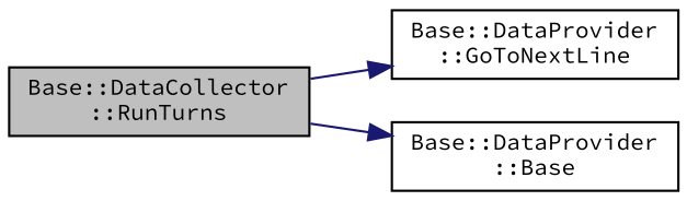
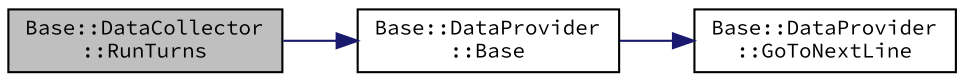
  digraph {
    fontname="Source Code Pro"
    rankdir=LR
    node [color=black fillcolor=white fontname="Source Code Pro" fontsize=10 shape=record style=filled]
    edge [color=midnightblue fontname="Source Code Pro" fontsize=10 labelfontname=Helvetica labelfontsize=10 style=solid]
    n1 [fillcolor=grey75 fontcolor=black height=0.2 label="Base::DataCollector\l::RunTurns" width=0.4]
    n2 [height=0.2 label="Base::DataProvider\l::GoToNextLine" width=0.4]
    n3 [height=0.2 label="Base::DataProvider\l::Base" width=0.4]
-   n1 -> n2
+   n3 -> n2
    n1 -> n3
  }
